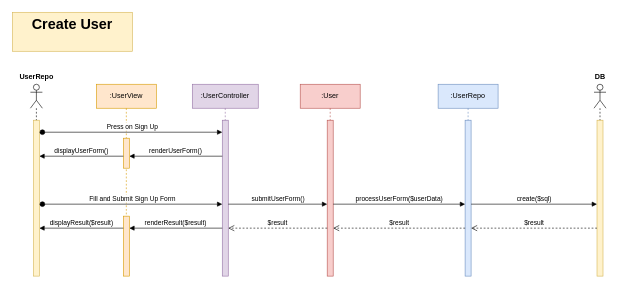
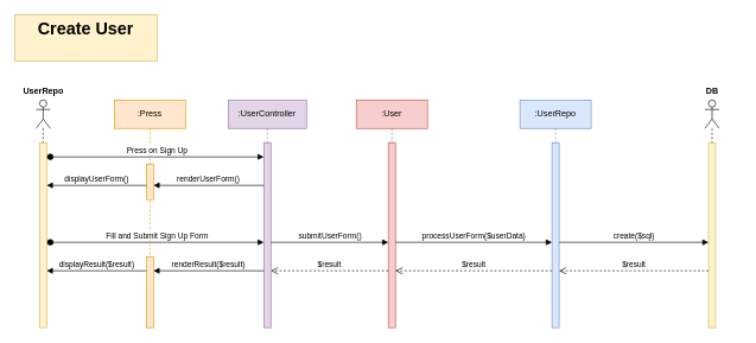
  <mxCell id="0" />
  <mxCell id="1" parent="0" />
  <mxCell id="2" value="&lt;h1 style=&quot;margin-top: 0px;&quot;&gt;Create User&lt;/h1&gt;" style="text;html=1;whiteSpace=wrap;overflow=hidden;rounded=0;align=center;fillColor=#fff2cc;strokeColor=#d6b656;" parent="1" vertex="1"><mxGeometry x="20" y="20" width="200" height="65" as="geometry" /></mxCell>
  <mxCell id="3" value="" style="shape=umlLifeline;perimeter=lifelinePerimeter;whiteSpace=wrap;html=1;container=1;dropTarget=0;collapsible=0;recursiveResize=0;outlineConnect=0;portConstraint=eastwest;newEdgeStyle={&quot;curved&quot;:0,&quot;rounded&quot;:0};participant=umlActor;" parent="1" vertex="1"><mxGeometry x="50" y="140" width="20" height="320" as="geometry" /></mxCell>
  <mxCell id="4" value="" style="html=1;points=[[0,0,0,0,5],[0,1,0,0,-5],[1,0,0,0,5],[1,1,0,0,-5]];perimeter=orthogonalPerimeter;outlineConnect=0;targetShapes=umlLifeline;portConstraint=eastwest;newEdgeStyle={&quot;curved&quot;:0,&quot;rounded&quot;:0};fillColor=#fff2cc;strokeColor=#d6b656;" parent="3" vertex="1"><mxGeometry x="5" y="60" width="10" height="260" as="geometry" /></mxCell>
  <mxCell id="5" value="" style="shape=umlLifeline;perimeter=lifelinePerimeter;whiteSpace=wrap;html=1;container=1;dropTarget=0;collapsible=0;recursiveResize=0;outlineConnect=0;portConstraint=eastwest;newEdgeStyle={&quot;curved&quot;:0,&quot;rounded&quot;:0};participant=umlActor;" parent="1" vertex="1"><mxGeometry x="990" y="140" width="20" height="320" as="geometry" /></mxCell>
  <mxCell id="6" value="" style="html=1;points=[[0,0,0,0,5],[0,1,0,0,-5],[1,0,0,0,5],[1,1,0,0,-5]];perimeter=orthogonalPerimeter;outlineConnect=0;targetShapes=umlLifeline;portConstraint=eastwest;newEdgeStyle={&quot;curved&quot;:0,&quot;rounded&quot;:0};fillColor=#fff2cc;strokeColor=#d6b656;" parent="5" vertex="1"><mxGeometry x="5" y="60" width="10" height="260" as="geometry" /></mxCell>
  <mxCell id="7" value="UserRepo" style="text;align=center;fontStyle=1;verticalAlign=middle;spacingLeft=3;spacingRight=3;strokeColor=none;rotatable=0;points=[[0,0.5],[1,0.5]];portConstraint=eastwest;html=1;" parent="1" vertex="1"><mxGeometry x="20" y="114" width="80" height="26" as="geometry" /></mxCell>
  <mxCell id="8" value="DB" style="text;align=center;fontStyle=1;verticalAlign=middle;spacingLeft=3;spacingRight=3;strokeColor=none;rotatable=0;points=[[0,0.5],[1,0.5]];portConstraint=eastwest;html=1;" parent="1" vertex="1"><mxGeometry x="960" y="114" width="80" height="26" as="geometry" /></mxCell>
  <mxCell id="9" value=":UserController" style="shape=umlLifeline;perimeter=lifelinePerimeter;whiteSpace=wrap;html=1;container=1;dropTarget=0;collapsible=0;recursiveResize=0;outlineConnect=0;portConstraint=eastwest;newEdgeStyle={&quot;curved&quot;:0,&quot;rounded&quot;:0};fillColor=#e1d5e7;strokeColor=#9673a6;" parent="1" vertex="1"><mxGeometry x="320" y="140" width="110" height="320" as="geometry" /></mxCell>
  <mxCell id="10" value="" style="html=1;points=[[0,0,0,0,5],[0,1,0,0,-5],[1,0,0,0,5],[1,1,0,0,-5]];perimeter=orthogonalPerimeter;outlineConnect=0;targetShapes=umlLifeline;portConstraint=eastwest;newEdgeStyle={&quot;curved&quot;:0,&quot;rounded&quot;:0};fillColor=#e1d5e7;strokeColor=#9673a6;" parent="9" vertex="1"><mxGeometry x="50" y="60" width="10" height="260" as="geometry" /></mxCell>
- <mxCell id="11" value=":UserView" style="shape=umlLifeline;perimeter=lifelinePerimeter;whiteSpace=wrap;html=1;container=1;dropTarget=0;collapsible=0;recursiveResize=0;outlineConnect=0;portConstraint=eastwest;newEdgeStyle={&quot;curved&quot;:0,&quot;rounded&quot;:0};fillColor=#ffe6cc;strokeColor=#d79b00;" parent="1" vertex="1"><mxGeometry x="160" y="140" width="100" height="320" as="geometry" /></mxCell>
+ <mxCell id="11" value=":Press" style="shape=umlLifeline;perimeter=lifelinePerimeter;whiteSpace=wrap;html=1;container=1;dropTarget=0;collapsible=0;recursiveResize=0;outlineConnect=0;portConstraint=eastwest;newEdgeStyle={&quot;curved&quot;:0,&quot;rounded&quot;:0};fillColor=#ffe6cc;strokeColor=#d79b00;" parent="1" vertex="1"><mxGeometry x="160" y="140" width="100" height="320" as="geometry" /></mxCell>
  <mxCell id="12" value="" style="html=1;points=[[0,0,0,0,5],[0,1,0,0,-5],[1,0,0,0,5],[1,1,0,0,-5]];perimeter=orthogonalPerimeter;outlineConnect=0;targetShapes=umlLifeline;portConstraint=eastwest;newEdgeStyle={&quot;curved&quot;:0,&quot;rounded&quot;:0};fillColor=#ffe6cc;strokeColor=#d79b00;" parent="11" vertex="1"><mxGeometry x="45" y="90" width="10" height="50" as="geometry" /></mxCell>
  <mxCell id="13" value="" style="html=1;points=[[0,0,0,0,5],[0,1,0,0,-5],[1,0,0,0,5],[1,1,0,0,-5]];perimeter=orthogonalPerimeter;outlineConnect=0;targetShapes=umlLifeline;portConstraint=eastwest;newEdgeStyle={&quot;curved&quot;:0,&quot;rounded&quot;:0};fillColor=#ffe6cc;strokeColor=#d79b00;" parent="11" vertex="1"><mxGeometry x="45" y="220" width="10" height="100" as="geometry" /></mxCell>
  <mxCell id="14" value=":User" style="shape=umlLifeline;perimeter=lifelinePerimeter;whiteSpace=wrap;html=1;container=1;dropTarget=0;collapsible=0;recursiveResize=0;outlineConnect=0;portConstraint=eastwest;newEdgeStyle={&quot;curved&quot;:0,&quot;rounded&quot;:0};fillColor=#f8cecc;strokeColor=#b85450;" parent="1" vertex="1"><mxGeometry x="500" y="140" width="100" height="320" as="geometry" /></mxCell>
  <mxCell id="15" value="" style="html=1;points=[[0,0,0,0,5],[0,1,0,0,-5],[1,0,0,0,5],[1,1,0,0,-5]];perimeter=orthogonalPerimeter;outlineConnect=0;targetShapes=umlLifeline;portConstraint=eastwest;newEdgeStyle={&quot;curved&quot;:0,&quot;rounded&quot;:0};fillColor=#f8cecc;strokeColor=#b85450;" parent="14" vertex="1"><mxGeometry x="45" y="60" width="10" height="260" as="geometry" /></mxCell>
  <mxCell id="16" value=":UserRepo" style="shape=umlLifeline;perimeter=lifelinePerimeter;whiteSpace=wrap;html=1;container=1;dropTarget=0;collapsible=0;recursiveResize=0;outlineConnect=0;portConstraint=eastwest;newEdgeStyle={&quot;curved&quot;:0,&quot;rounded&quot;:0};fillColor=#dae8fc;strokeColor=#6c8ebf;" parent="1" vertex="1"><mxGeometry x="730" y="140" width="100" height="320" as="geometry" /></mxCell>
  <mxCell id="17" value="" style="html=1;points=[[0,0,0,0,5],[0,1,0,0,-5],[1,0,0,0,5],[1,1,0,0,-5]];perimeter=orthogonalPerimeter;outlineConnect=0;targetShapes=umlLifeline;portConstraint=eastwest;newEdgeStyle={&quot;curved&quot;:0,&quot;rounded&quot;:0};fillColor=#dae8fc;strokeColor=#6c8ebf;" parent="16" vertex="1"><mxGeometry x="45" y="60" width="10" height="260" as="geometry" /></mxCell>
  <mxCell id="18" value="Press on Sign Up" style="html=1;verticalAlign=bottom;startArrow=oval;startFill=1;endArrow=block;startSize=8;curved=0;rounded=0;" parent="1" target="10" edge="1"><mxGeometry width="60" relative="1" as="geometry"><mxPoint x="70" y="220" as="sourcePoint" /><mxPoint x="130" y="220" as="targetPoint" /></mxGeometry></mxCell>
  <mxCell id="19" value="renderUserForm()" style="html=1;verticalAlign=bottom;endArrow=block;curved=0;rounded=0;" parent="1" target="12" edge="1"><mxGeometry width="80" relative="1" as="geometry"><mxPoint x="370" y="260" as="sourcePoint" /><mxPoint x="290" y="260" as="targetPoint" /></mxGeometry></mxCell>
  <mxCell id="20" value="displayUserForm()" style="html=1;verticalAlign=bottom;endArrow=block;curved=0;rounded=0;" parent="1" edge="1"><mxGeometry width="80" relative="1" as="geometry"><mxPoint x="205" y="260" as="sourcePoint" /><mxPoint x="65" y="260" as="targetPoint" /></mxGeometry></mxCell>
  <mxCell id="21" value="Fill and Submit Sign Up Form" style="html=1;verticalAlign=bottom;startArrow=oval;startFill=1;endArrow=block;startSize=8;curved=0;rounded=0;" parent="1" target="10" edge="1"><mxGeometry width="60" relative="1" as="geometry"><mxPoint x="70" y="340" as="sourcePoint" /><mxPoint x="130" y="340" as="targetPoint" /></mxGeometry></mxCell>
  <mxCell id="22" value="submitUserForm()" style="html=1;verticalAlign=bottom;endArrow=block;curved=0;rounded=0;" parent="1" target="15" edge="1"><mxGeometry width="80" relative="1" as="geometry"><mxPoint x="380" y="340" as="sourcePoint" /><mxPoint x="460" y="340" as="targetPoint" /></mxGeometry></mxCell>
  <mxCell id="23" value="processUserForm($userData)" style="html=1;verticalAlign=bottom;endArrow=block;curved=0;rounded=0;" parent="1" edge="1"><mxGeometry width="80" relative="1" as="geometry"><mxPoint x="555" y="340" as="sourcePoint" /><mxPoint x="775" y="340" as="targetPoint" /></mxGeometry></mxCell>
  <mxCell id="24" value="create($sql)" style="html=1;verticalAlign=bottom;endArrow=block;curved=0;rounded=0;" parent="1" edge="1"><mxGeometry width="80" relative="1" as="geometry"><mxPoint x="785" y="340" as="sourcePoint" /><mxPoint x="995" y="340" as="targetPoint" /></mxGeometry></mxCell>
  <mxCell id="25" value="$result" style="html=1;verticalAlign=bottom;endArrow=open;dashed=1;endSize=8;curved=0;rounded=0;" parent="1" edge="1"><mxGeometry relative="1" as="geometry"><mxPoint x="995" y="380" as="sourcePoint" /><mxPoint x="785" y="380" as="targetPoint" /></mxGeometry></mxCell>
  <mxCell id="26" value="$result" style="html=1;verticalAlign=bottom;endArrow=open;dashed=1;endSize=8;curved=0;rounded=0;" parent="1" edge="1"><mxGeometry relative="1" as="geometry"><mxPoint x="775" y="380" as="sourcePoint" /><mxPoint x="555" y="380" as="targetPoint" /></mxGeometry></mxCell>
  <mxCell id="27" value="$result" style="html=1;verticalAlign=bottom;endArrow=open;dashed=1;endSize=8;curved=0;rounded=0;" parent="1" edge="1"><mxGeometry relative="1" as="geometry"><mxPoint x="545" y="380" as="sourcePoint" /><mxPoint x="380" y="380" as="targetPoint" /></mxGeometry></mxCell>
  <mxCell id="28" value="renderResult($result)" style="html=1;verticalAlign=bottom;endArrow=block;curved=0;rounded=0;" parent="1" target="13" edge="1"><mxGeometry width="80" relative="1" as="geometry"><mxPoint x="370" y="380" as="sourcePoint" /><mxPoint x="290" y="380" as="targetPoint" /></mxGeometry></mxCell>
  <mxCell id="29" value="displayResult($result)" style="html=1;verticalAlign=bottom;endArrow=block;curved=0;rounded=0;" parent="1" edge="1"><mxGeometry width="80" relative="1" as="geometry"><mxPoint x="205" y="380" as="sourcePoint" /><mxPoint x="65" y="380" as="targetPoint" /></mxGeometry></mxCell>
